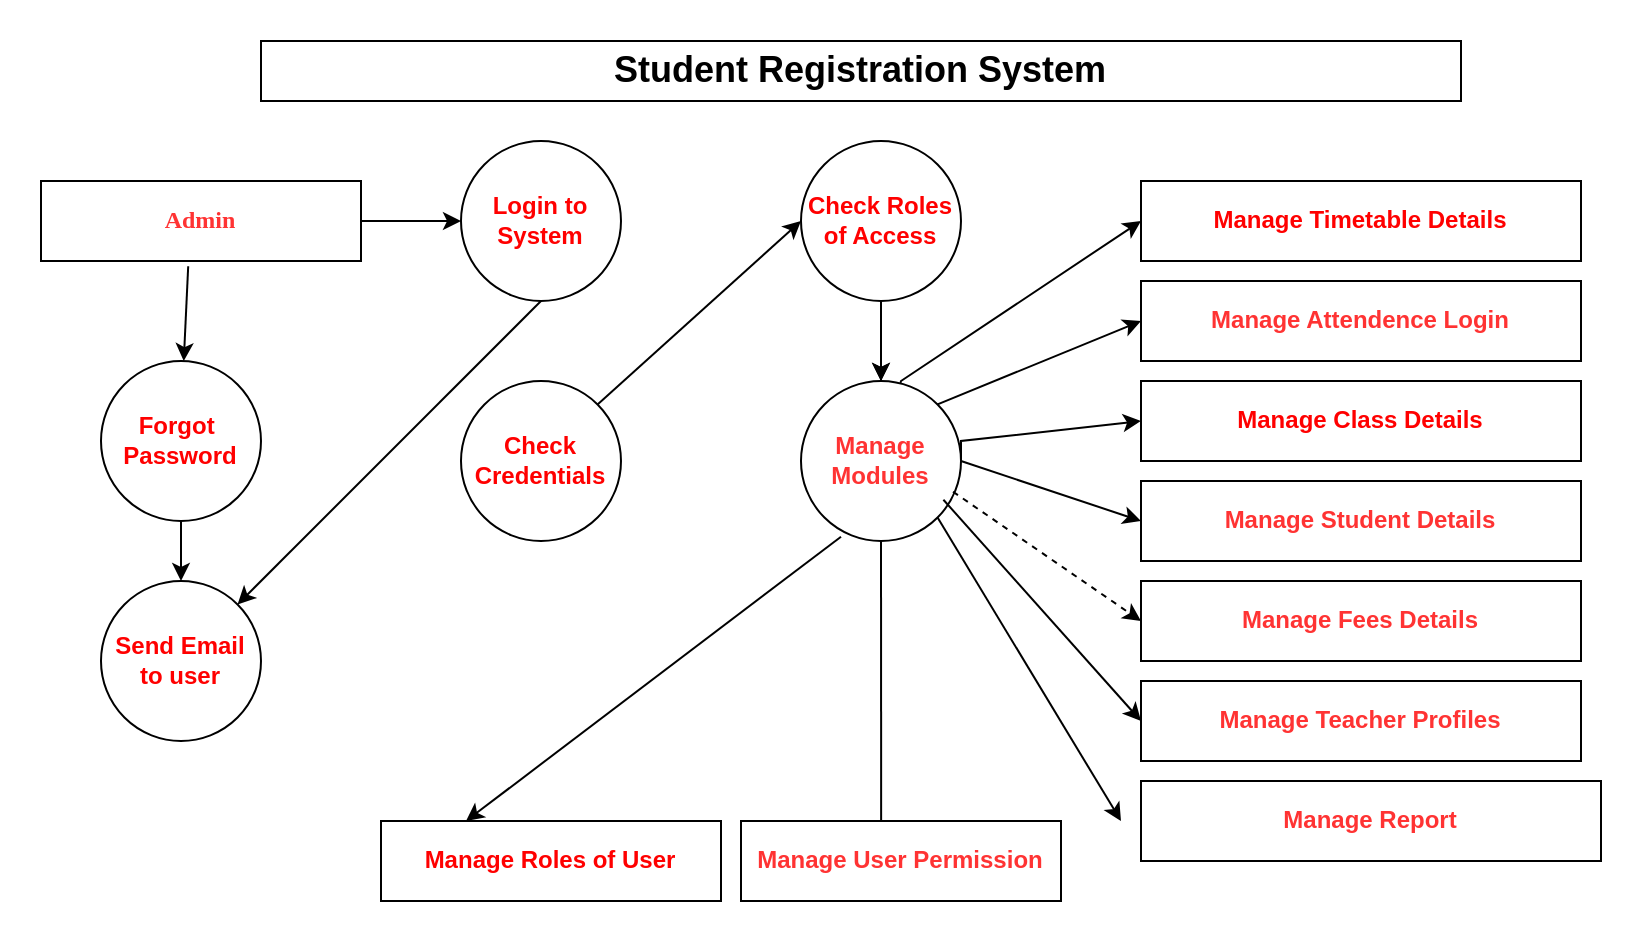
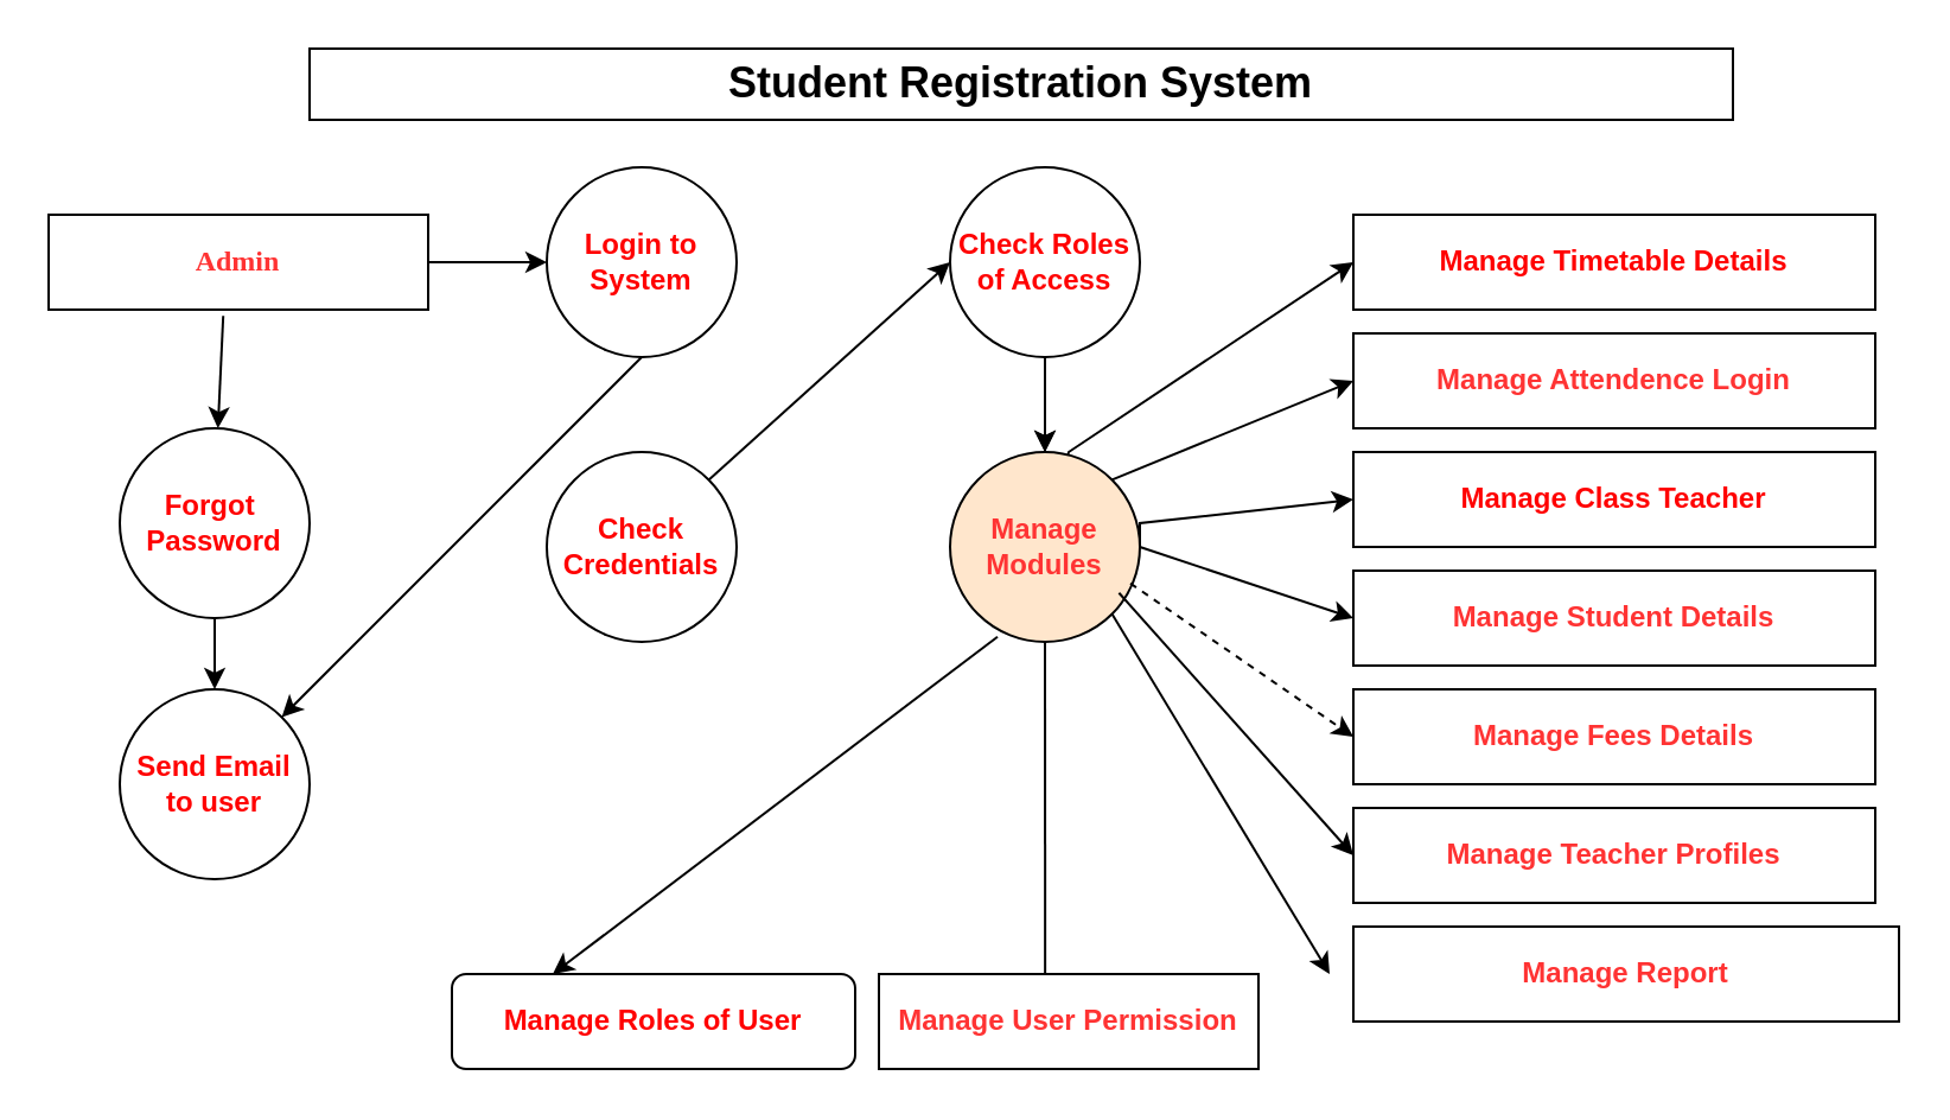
  <mxCell id="0" />
  <mxCell id="1" parent="0" />
  <mxCell id="2" value="&lt;h2&gt;Student Registration System&lt;/h2&gt;" style="rounded=0;whiteSpace=wrap;html=1;" parent="1" vertex="1"><mxGeometry x="130" y="20" width="600" height="30" as="geometry" /></mxCell>
  <mxCell id="3" value="Admin" style="rounded=0;whiteSpace=wrap;html=1;fontFamily=Georgia;fontStyle=1;fontColor=#FF3333;" parent="1" vertex="1"><mxGeometry x="20" y="90" width="160" height="40" as="geometry" /></mxCell>
  <mxCell id="4" value="Forgot&amp;nbsp;&lt;div&gt;Password&lt;/div&gt;" style="ellipse;whiteSpace=wrap;html=1;aspect=fixed;fontStyle=1;fontColor=#FF0000;" parent="1" vertex="1"><mxGeometry x="50" y="180" width="80" height="80" as="geometry" /></mxCell>
  <mxCell id="5" value="Send Email to user" style="ellipse;whiteSpace=wrap;html=1;aspect=fixed;fontStyle=1;fontColor=#FF0000;" parent="1" vertex="1"><mxGeometry x="50" y="290" width="80" height="80" as="geometry" /></mxCell>
  <mxCell id="6" value="Login to System" style="ellipse;whiteSpace=wrap;html=1;aspect=fixed;fontStyle=1;fontColor=#FF0000;" parent="1" vertex="1"><mxGeometry x="230" y="70" width="80" height="80" as="geometry" /></mxCell>
  <mxCell id="7" value="Check Roles of Access" style="ellipse;whiteSpace=wrap;html=1;aspect=fixed;fontStyle=1;fontColor=#FF0000;" parent="1" vertex="1"><mxGeometry x="400" y="70" width="80" height="80" as="geometry" /></mxCell>
  <mxCell id="8" value="Check Credentials" style="ellipse;whiteSpace=wrap;html=1;aspect=fixed;fontStyle=1;fontColor=#FF0000;" parent="1" vertex="1"><mxGeometry x="230" y="190" width="80" height="80" as="geometry" /></mxCell>
  <mxCell id="9" style="edgeStyle=orthogonalEdgeStyle;rounded=0;orthogonalLoop=1;jettySize=auto;html=1;" parent="1" source="10" edge="1"><mxGeometry relative="1" as="geometry"><mxPoint x="440" y="190" as="targetPoint" /></mxGeometry></mxCell>
- <mxCell id="10" value="Manage Modules" style="ellipse;whiteSpace=wrap;html=1;aspect=fixed;fontStyle=1;fontColor=#FF3333;" parent="1" vertex="1"><mxGeometry x="400" y="190" width="80" height="80" as="geometry" /></mxCell>
+ <mxCell id="10" value="Manage Modules" style="ellipse;whiteSpace=wrap;html=1;aspect=fixed;fontStyle=1;fontColor=#FF3333;fillColor=#ffe6cc;" parent="1" vertex="1"><mxGeometry x="400" y="190" width="80" height="80" as="geometry" /></mxCell>
  <mxCell id="11" value="Manage Timetable Details" style="rounded=0;whiteSpace=wrap;html=1;fontStyle=1;fontColor=#FF0000;" parent="1" vertex="1"><mxGeometry x="570" y="90" width="220" height="40" as="geometry" /></mxCell>
  <mxCell id="12" value="Manage Attendence Login" style="rounded=0;whiteSpace=wrap;html=1;fontStyle=1;fontColor=light-dark(#FF3333,#EDEDED);" parent="1" vertex="1"><mxGeometry x="570" y="140" width="220" height="40" as="geometry" /></mxCell>
- <mxCell id="13" value="Manage Class Details" style="rounded=0;whiteSpace=wrap;html=1;fontColor=#FF0000;fontStyle=1" parent="1" vertex="1"><mxGeometry x="570" y="190" width="220" height="40" as="geometry" /></mxCell>
+ <mxCell id="13" value="Manage Class Teacher" style="rounded=0;whiteSpace=wrap;html=1;fontColor=#FF0000;fontStyle=1" parent="1" vertex="1"><mxGeometry x="570" y="190" width="220" height="40" as="geometry" /></mxCell>
  <mxCell id="14" value="Manage Student Details" style="rounded=0;whiteSpace=wrap;html=1;fontStyle=1;fontColor=light-dark(#FF3333,#EDEDED);" parent="1" vertex="1"><mxGeometry x="570" y="240" width="220" height="40" as="geometry" /></mxCell>
  <mxCell id="15" value="Manage Teacher Profiles" style="rounded=0;whiteSpace=wrap;html=1;fontColor=light-dark(#FF3333,#EDEDED);fontStyle=1" parent="1" vertex="1"><mxGeometry x="570" y="340" width="220" height="40" as="geometry" /></mxCell>
  <mxCell id="16" value="Manage Fees Details" style="rounded=0;whiteSpace=wrap;html=1;fontStyle=1;fontColor=#FF3333;" parent="1" vertex="1"><mxGeometry x="570" y="290" width="220" height="40" as="geometry" /></mxCell>
  <mxCell id="17" value="Manage Report" style="rounded=0;whiteSpace=wrap;html=1;fontStyle=1;fontFamily=Helvetica;fontColor=#FF3333;horizontal=1;align=center;" parent="1" vertex="1"><mxGeometry x="570" y="390" width="230" height="40" as="geometry" /></mxCell>
- <mxCell id="18" value="Manage Roles of User" style="rounded=0;whiteSpace=wrap;html=1;fontStyle=1;fontColor=#FF0000;" parent="1" vertex="1"><mxGeometry x="190" y="410" width="170" height="40" as="geometry" /></mxCell>
+ <mxCell id="18" value="Manage Roles of User" style="whiteSpace=wrap;html=1;fontStyle=1;fontColor=#FF0000;rounded=1;" parent="1" vertex="1"><mxGeometry x="190" y="410" width="170" height="40" as="geometry" /></mxCell>
  <mxCell id="19" value="Manage User Permission" style="rounded=0;whiteSpace=wrap;html=1;fontStyle=1;fontColor=#FF3333;" parent="1" vertex="1"><mxGeometry x="370" y="410" width="160" height="40" as="geometry" /></mxCell>
  <mxCell id="20" value="" style="endArrow=classic;html=1;rounded=0;entryX=0.25;entryY=0;entryDx=0;entryDy=0;exitX=0.25;exitY=0.973;exitDx=0;exitDy=0;exitPerimeter=0;" parent="1" source="10" target="18" edge="1"><mxGeometry width="50" height="50" relative="1" as="geometry"><mxPoint x="380" y="340" as="sourcePoint" /><mxPoint x="430" y="290" as="targetPoint" /></mxGeometry></mxCell>
  <mxCell id="21" value="" style="endArrow=none;html=1;rounded=0;exitX=0.5;exitY=1;exitDx=0;exitDy=0;entryX=0.438;entryY=0;entryDx=0;entryDy=0;entryPerimeter=0;" parent="1" source="10" target="19" edge="1"><mxGeometry width="50" height="50" relative="1" as="geometry"><mxPoint x="380" y="340" as="sourcePoint" /><mxPoint x="430" y="290" as="targetPoint" /></mxGeometry></mxCell>
  <mxCell id="22" value="" style="endArrow=classic;html=1;rounded=0;exitX=1;exitY=1;exitDx=0;exitDy=0;" parent="1" source="10" edge="1"><mxGeometry width="50" height="50" relative="1" as="geometry"><mxPoint x="380" y="340" as="sourcePoint" /><mxPoint x="560" y="410" as="targetPoint" /></mxGeometry></mxCell>
  <mxCell id="23" value="" style="endArrow=classic;html=1;rounded=0;exitX=0.89;exitY=0.742;exitDx=0;exitDy=0;exitPerimeter=0;entryX=0;entryY=0.5;entryDx=0;entryDy=0;" parent="1" source="10" target="15" edge="1"><mxGeometry width="50" height="50" relative="1" as="geometry"><mxPoint x="380" y="340" as="sourcePoint" /><mxPoint x="430" y="290" as="targetPoint" /></mxGeometry></mxCell>
  <mxCell id="24" value="" style="endArrow=classic;html=1;rounded=0;entryX=0;entryY=0.5;entryDx=0;entryDy=0;" parent="1" source="10" target="11" edge="1"><mxGeometry width="50" height="50" relative="1" as="geometry"><mxPoint x="400" y="240" as="sourcePoint" /><mxPoint x="404.004" y="239.996" as="targetPoint" /><Array as="points"><mxPoint x="450" y="190" /></Array></mxGeometry></mxCell>
  <mxCell id="25" value="" style="endArrow=classic;html=1;rounded=0;exitX=1;exitY=0;exitDx=0;exitDy=0;" parent="1" source="10" edge="1"><mxGeometry width="50" height="50" relative="1" as="geometry"><mxPoint x="520" y="210" as="sourcePoint" /><mxPoint x="570" y="160" as="targetPoint" /></mxGeometry></mxCell>
  <mxCell id="26" value="" style="endArrow=classic;html=1;rounded=0;entryX=0;entryY=0.5;entryDx=0;entryDy=0;exitX=1;exitY=0.5;exitDx=0;exitDy=0;" parent="1" source="10" target="13" edge="1"><mxGeometry width="50" height="50" relative="1" as="geometry"><mxPoint x="380" y="340" as="sourcePoint" /><mxPoint x="430" y="290" as="targetPoint" /><Array as="points"><mxPoint x="480" y="220" /></Array></mxGeometry></mxCell>
  <mxCell id="27" value="" style="endArrow=classic;html=1;rounded=0;exitX=1;exitY=0.5;exitDx=0;exitDy=0;entryX=0;entryY=0.5;entryDx=0;entryDy=0;" parent="1" source="10" target="14" edge="1"><mxGeometry width="50" height="50" relative="1" as="geometry"><mxPoint x="380" y="340" as="sourcePoint" /><mxPoint x="430" y="290" as="targetPoint" /></mxGeometry></mxCell>
  <mxCell id="28" value="" style="endArrow=classic;html=1;rounded=0;entryX=0;entryY=0.5;entryDx=0;entryDy=0;exitX=0.95;exitY=0.692;exitDx=0;exitDy=0;exitPerimeter=0;dashed=1;" parent="1" source="10" target="16" edge="1"><mxGeometry width="50" height="50" relative="1" as="geometry"><mxPoint x="480" y="245" as="sourcePoint" /><mxPoint x="430" y="290" as="targetPoint" /></mxGeometry></mxCell>
  <mxCell id="29" value="" style="endArrow=classic;html=1;rounded=0;entryX=0.5;entryY=0;entryDx=0;entryDy=0;" parent="1" source="7" target="10" edge="1"><mxGeometry width="50" height="50" relative="1" as="geometry"><mxPoint x="380" y="340" as="sourcePoint" /><mxPoint x="430" y="290" as="targetPoint" /></mxGeometry></mxCell>
  <mxCell id="30" value="" style="endArrow=classic;html=1;rounded=0;entryX=0;entryY=0.5;entryDx=0;entryDy=0;exitX=1;exitY=0;exitDx=0;exitDy=0;" parent="1" source="8" target="7" edge="1"><mxGeometry width="50" height="50" relative="1" as="geometry"><mxPoint x="380" y="340" as="sourcePoint" /><mxPoint x="430" y="290" as="targetPoint" /></mxGeometry></mxCell>
  <mxCell id="31" value="" style="endArrow=classic;html=1;rounded=0;exitX=0.5;exitY=1;exitDx=0;exitDy=0;" parent="1" source="6" target="5" edge="1"><mxGeometry width="50" height="50" relative="1" as="geometry"><mxPoint x="380" y="340" as="sourcePoint" /><mxPoint x="430" y="290" as="targetPoint" /></mxGeometry></mxCell>
  <mxCell id="32" value="" style="endArrow=classic;html=1;rounded=0;exitX=0.46;exitY=1.065;exitDx=0;exitDy=0;exitPerimeter=0;" parent="1" source="3" target="4" edge="1"><mxGeometry width="50" height="50" relative="1" as="geometry"><mxPoint x="380" y="340" as="sourcePoint" /><mxPoint x="430" y="290" as="targetPoint" /></mxGeometry></mxCell>
  <mxCell id="33" value="" style="endArrow=classic;html=1;rounded=0;exitX=0.5;exitY=1;exitDx=0;exitDy=0;" parent="1" source="4" target="5" edge="1"><mxGeometry width="50" height="50" relative="1" as="geometry"><mxPoint x="380" y="340" as="sourcePoint" /><mxPoint x="430" y="290" as="targetPoint" /></mxGeometry></mxCell>
  <mxCell id="34" value="" style="endArrow=classic;html=1;rounded=0;exitX=1;exitY=0.5;exitDx=0;exitDy=0;" parent="1" source="3" edge="1"><mxGeometry width="50" height="50" relative="1" as="geometry"><mxPoint x="180" y="160" as="sourcePoint" /><mxPoint x="230" y="110" as="targetPoint" /></mxGeometry></mxCell>
